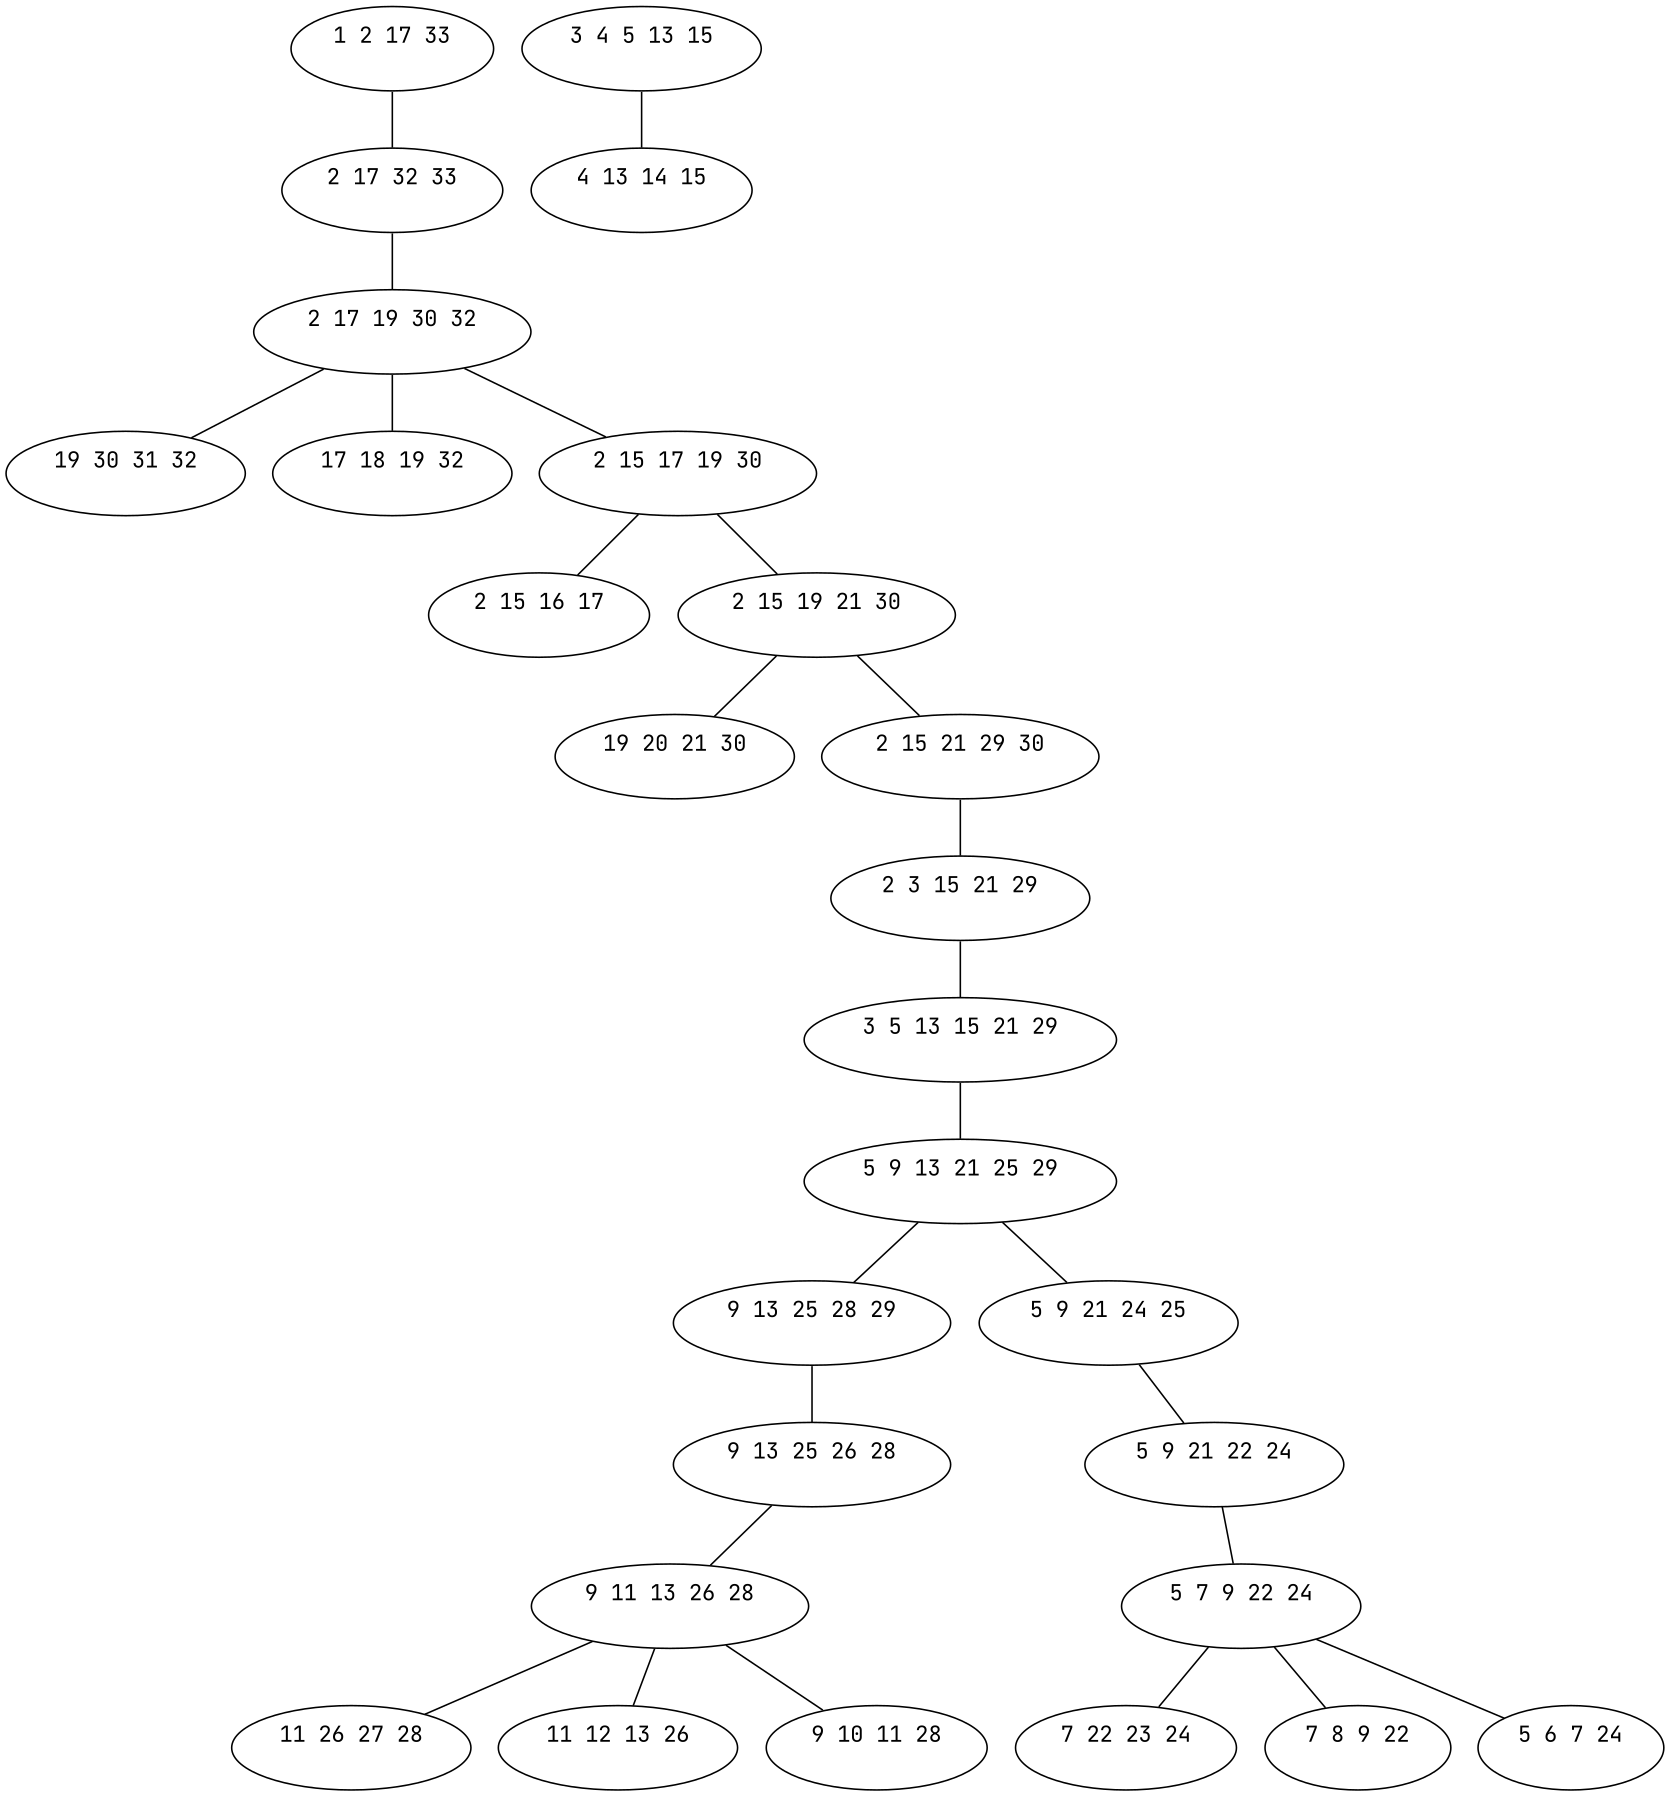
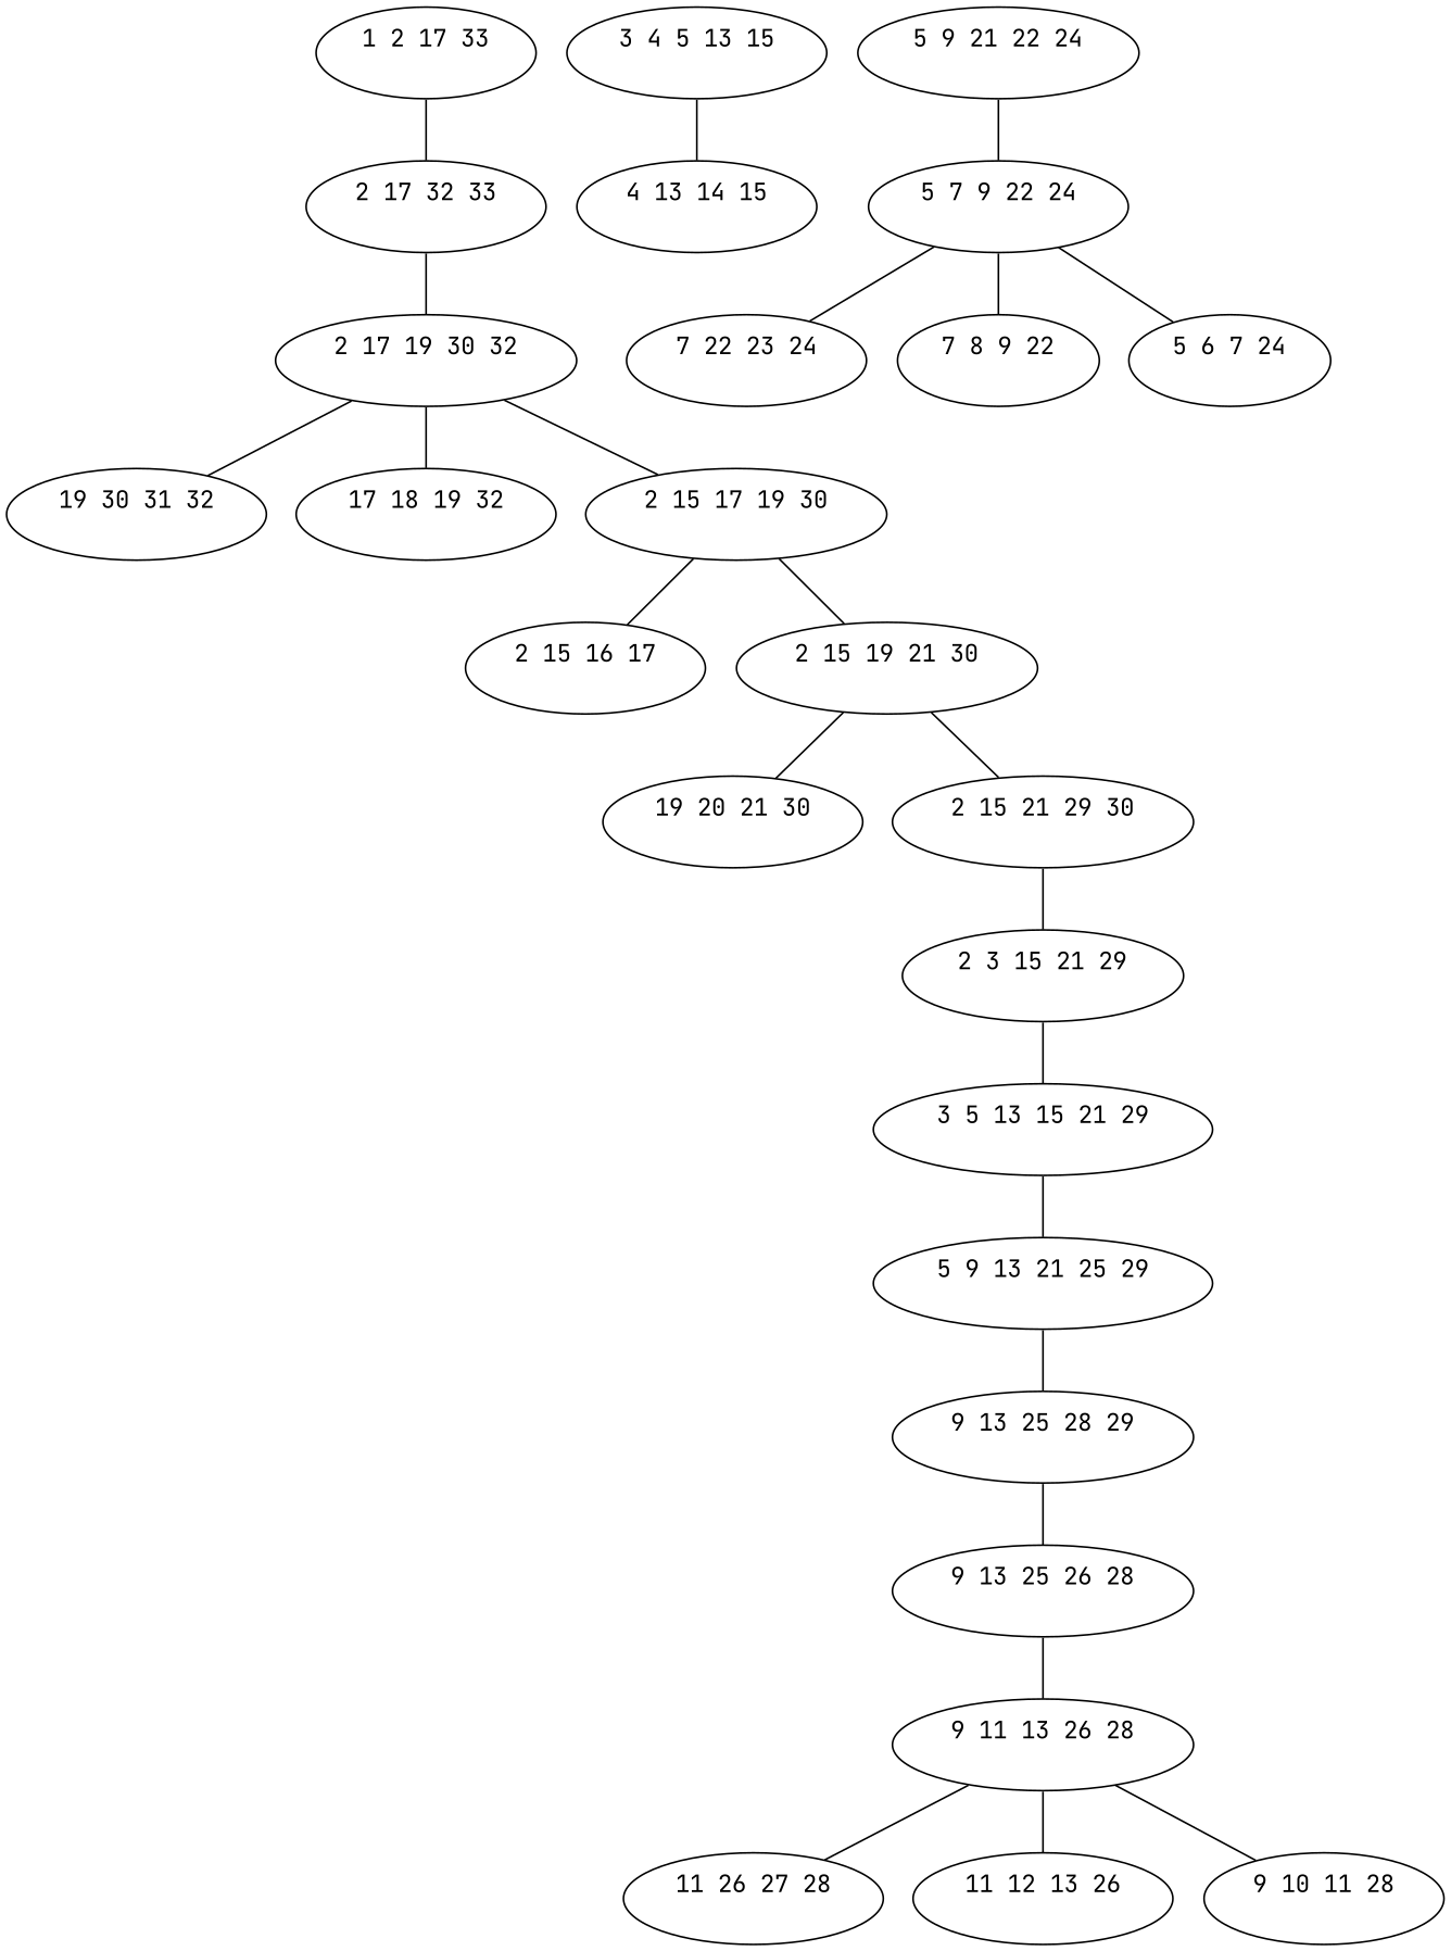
  graph {
    fontname="JetBrains Mono"
    node [fontname="JetBrains Mono"]
    edge [fontname="JetBrains Mono"]
    n1 [label="1 2 17 33\n "]
    n2 [label="2 17 32 33\n "]
    n3 [label="2 17 19 30 32\n "]
    n4 [label="19 30 31 32\n "]
    n5 [label="17 18 19 32\n "]
    n6 [label="2 15 17 19 30\n "]
    n7 [label="2 15 16 17\n "]
    n8 [label="2 15 19 21 30\n "]
    n9 [label="19 20 21 30\n "]
    n10 [label="2 15 21 29 30\n "]
    n11 [label="2 3 15 21 29\n "]
    n12 [label="3 5 13 15 21 29\n "]
    n13 [label="5 9 13 21 25 29\n "]
    n14 [label="9 13 25 28 29\n "]
-   n15 [label="5 9 21 24 25\n "]
    n16 [label="3 4 5 13 15\n "]
    n17 [label="4 13 14 15\n "]
    n18 [label="9 13 25 26 28\n "]
    n19 [label="5 9 21 22 24\n "]
    n20 [label="9 11 13 26 28\n "]
    n21 [label="11 26 27 28\n "]
    n22 [label="11 12 13 26\n "]
    n23 [label="9 10 11 28\n "]
    n24 [label="5 7 9 22 24\n "]
    n25 [label="7 22 23 24\n "]
    n26 [label="7 8 9 22\n "]
    n27 [label="5 6 7 24\n "]
    n1 -- n2
    n2 -- n3
    n3 -- n4
    n3 -- n5
    n3 -- n6
    n6 -- n7
    n6 -- n8
    n8 -- n9
    n8 -- n10
    n10 -- n11
    n11 -- n12
    n12 -- n13
    n13 -- n14
-   n13 -- n15
    n14 -- n18
-   n15 -- n19
    n16 -- n17
    n18 -- n20
    n19 -- n24
    n20 -- n21
    n20 -- n22
    n20 -- n23
    n24 -- n25
    n24 -- n26
    n24 -- n27
  }
